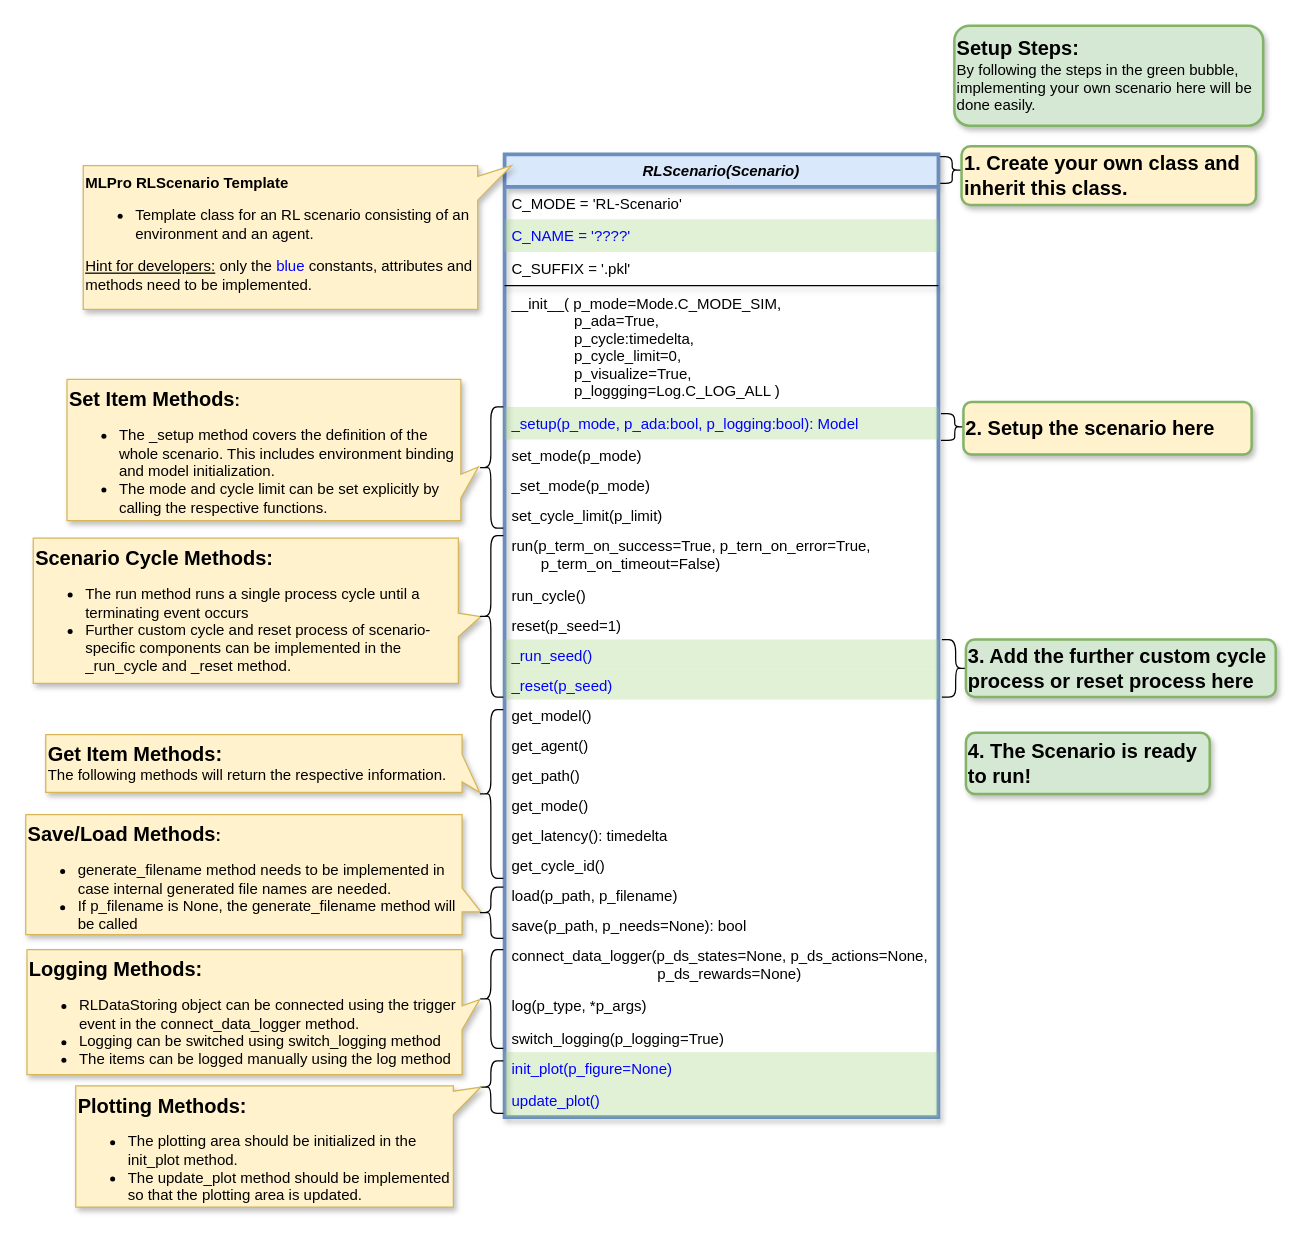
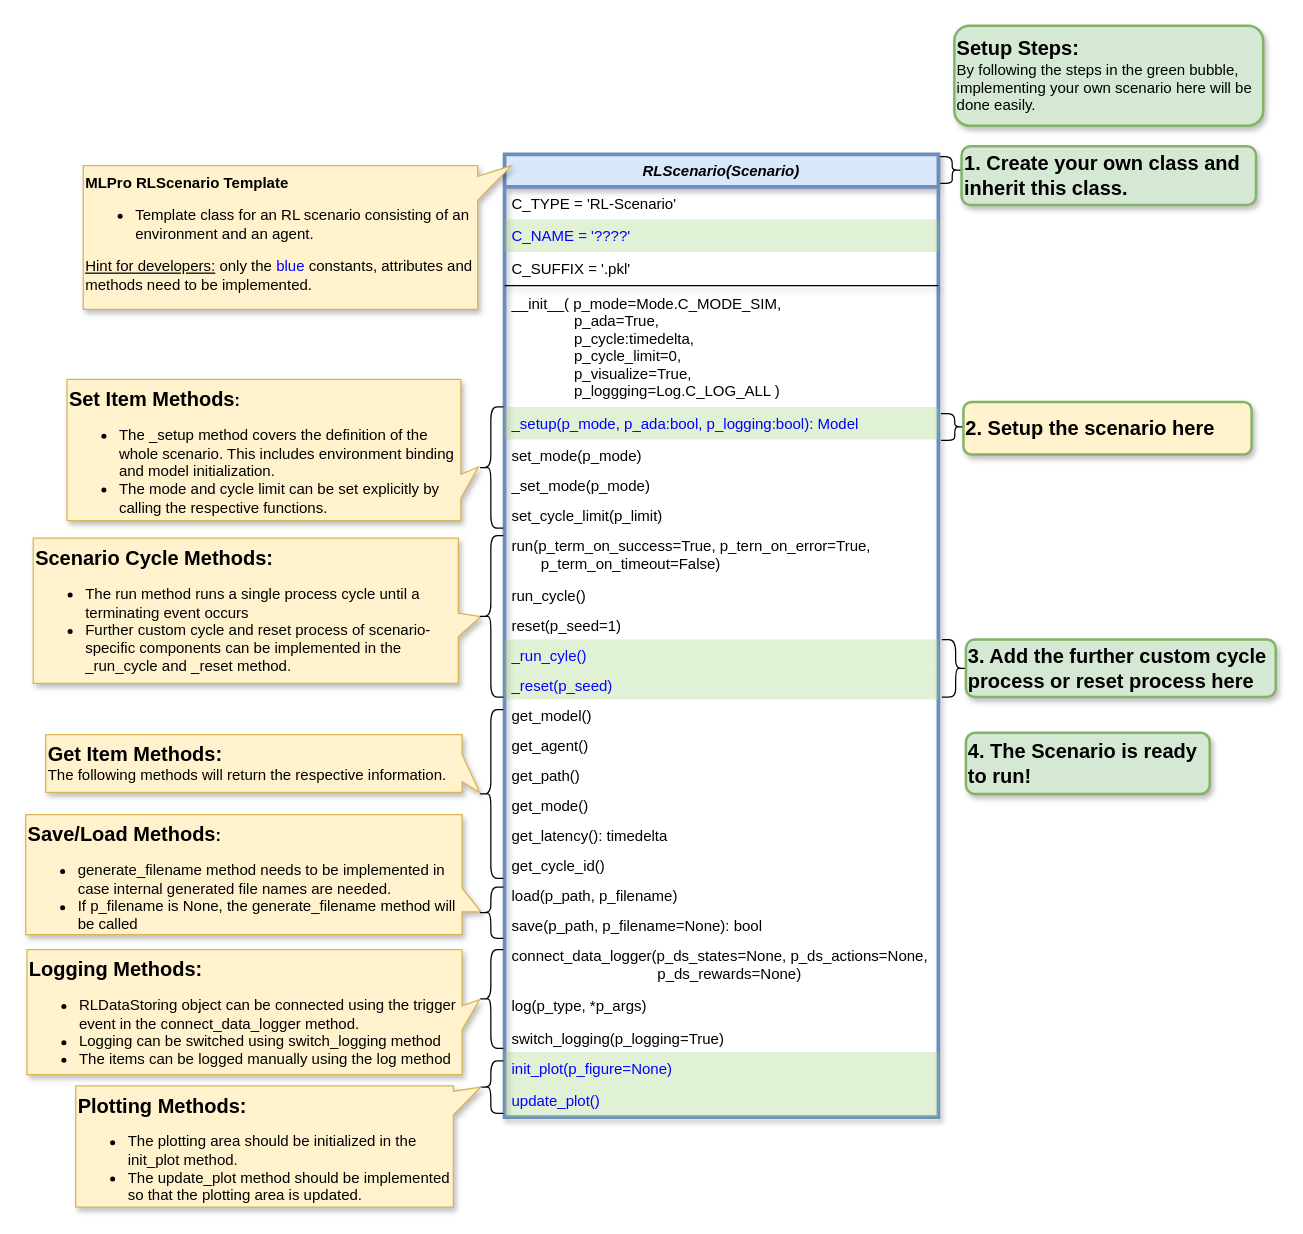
  <mxCell id="0" />
  <mxCell id="1" parent="0" />
  <mxCell id="2" value="" style="shape=curlyBracket;whiteSpace=wrap;html=1;rounded=1;flipH=1;size=0.449;rotation=0;" parent="1" vertex="1"><mxGeometry x="750" y="124.75" width="20" height="21.5" as="geometry" /></mxCell>
  <mxCell id="3" value="" style="shape=curlyBracket;whiteSpace=wrap;html=1;rounded=1;flipH=1;size=0.449;rotation=0;" parent="1" vertex="1"><mxGeometry x="752" y="330.25" width="20" height="21.5" as="geometry" /></mxCell>
  <mxCell id="4" value="" style="shape=curlyBracket;whiteSpace=wrap;html=1;rounded=1;flipH=1;size=0.449;rotation=0;" parent="1" vertex="1"><mxGeometry x="752.75" y="511" width="20" height="46" as="geometry" /></mxCell>
  <mxCell id="5" value="RLScenario(Scenario)" style="swimlane;fontStyle=3;align=center;verticalAlign=top;childLayout=stackLayout;horizontal=1;startSize=26;horizontalStack=0;resizeParent=1;resizeLast=0;collapsible=1;marginBottom=0;rounded=0;shadow=1;strokeWidth=3;fillColor=#dae8fc;strokeColor=#6c8ebf;" parent="1" vertex="1"><mxGeometry x="403" y="123" width="347" height="770" as="geometry"><mxRectangle x="720" y="280" width="160" height="26" as="alternateBounds" /></mxGeometry></mxCell>
- <mxCell id="6" value="C_MODE = 'RL-Scenario'" style="text;align=left;verticalAlign=top;spacingLeft=4;spacingRight=4;overflow=hidden;rotatable=0;points=[[0,0.5],[1,0.5]];portConstraint=eastwest;shadow=1;" parent="5" vertex="1"><mxGeometry y="26" width="347" height="26" as="geometry" /></mxCell>
+ <mxCell id="6" value="C_TYPE = 'RL-Scenario'" style="text;align=left;verticalAlign=top;spacingLeft=4;spacingRight=4;overflow=hidden;rotatable=0;points=[[0,0.5],[1,0.5]];portConstraint=eastwest;shadow=1;" parent="5" vertex="1"><mxGeometry y="26" width="347" height="26" as="geometry" /></mxCell>
  <mxCell id="7" value="C_NAME = '????'&#10;" style="text;align=left;verticalAlign=top;spacingLeft=4;spacingRight=4;overflow=hidden;rotatable=0;points=[[0,0.5],[1,0.5]];portConstraint=eastwest;shadow=0;fillColor=#97D077;opacity=30;strokeColor=none;fontColor=#0000FF;" parent="5" vertex="1"><mxGeometry y="52" width="347" height="26" as="geometry" /></mxCell>
  <mxCell id="8" value="C_SUFFIX = '.pkl'" style="text;align=left;verticalAlign=top;spacingLeft=4;spacingRight=4;overflow=hidden;rotatable=0;points=[[0,0.5],[1,0.5]];portConstraint=eastwest;shadow=1;" parent="5" vertex="1"><mxGeometry y="78" width="347" height="26" as="geometry" /></mxCell>
  <mxCell id="9" value="" style="line;html=1;strokeWidth=1;align=left;verticalAlign=middle;spacingTop=-1;spacingLeft=3;spacingRight=3;rotatable=0;labelPosition=right;points=[];portConstraint=eastwest;shadow=1;" parent="5" vertex="1"><mxGeometry y="104" width="347" height="2" as="geometry" /></mxCell>
  <mxCell id="10" value="__init__( p_mode=Mode.C_MODE_SIM, &#10;               p_ada=True,&#10;               p_cycle:timedelta,&#10;               p_cycle_limit=0,&#10;               p_visualize=True,&#10;               p_loggging=Log.C_LOG_ALL )" style="text;align=left;verticalAlign=top;spacingLeft=4;spacingRight=4;overflow=hidden;rotatable=0;points=[[0,0.5],[1,0.5]];portConstraint=eastwest;shadow=1;" parent="5" vertex="1"><mxGeometry y="106" width="347" height="96" as="geometry" /></mxCell>
  <mxCell id="11" value="_setup(p_mode, p_ada:bool, p_logging:bool): Model" style="text;align=left;verticalAlign=top;spacingLeft=4;spacingRight=4;overflow=hidden;rotatable=0;points=[[0,0.5],[1,0.5]];portConstraint=eastwest;fontColor=#0000FF;shadow=0;fillColor=#97D077;opacity=30;" parent="5" vertex="1"><mxGeometry y="202" width="347" height="26" as="geometry" /></mxCell>
  <mxCell id="12" value="set_mode(p_mode)" style="text;align=left;verticalAlign=top;spacingLeft=4;spacingRight=4;overflow=hidden;rotatable=0;points=[[0,0.5],[1,0.5]];portConstraint=eastwest;shadow=1;" parent="5" vertex="1"><mxGeometry y="228" width="347" height="24" as="geometry" /></mxCell>
  <mxCell id="13" value="_set_mode(p_mode)" style="text;align=left;verticalAlign=top;spacingLeft=4;spacingRight=4;overflow=hidden;rotatable=0;points=[[0,0.5],[1,0.5]];portConstraint=eastwest;shadow=1;" parent="5" vertex="1"><mxGeometry y="252" width="347" height="24" as="geometry" /></mxCell>
  <mxCell id="14" value="set_cycle_limit(p_limit)" style="text;align=left;verticalAlign=top;spacingLeft=4;spacingRight=4;overflow=hidden;rotatable=0;points=[[0,0.5],[1,0.5]];portConstraint=eastwest;shadow=1;" parent="5" vertex="1"><mxGeometry y="276" width="347" height="24" as="geometry" /></mxCell>
  <mxCell id="15" value="run(p_term_on_success=True, p_tern_on_error=True, &#10;       p_term_on_timeout=False)" style="text;align=left;verticalAlign=top;spacingLeft=4;spacingRight=4;overflow=hidden;rotatable=0;points=[[0,0.5],[1,0.5]];portConstraint=eastwest;shadow=1;" parent="5" vertex="1"><mxGeometry y="300" width="347" height="40" as="geometry" /></mxCell>
  <mxCell id="16" value="run_cycle()" style="text;align=left;verticalAlign=top;spacingLeft=4;spacingRight=4;overflow=hidden;rotatable=0;points=[[0,0.5],[1,0.5]];portConstraint=eastwest;shadow=1;" parent="5" vertex="1"><mxGeometry y="340" width="347" height="24" as="geometry" /></mxCell>
  <mxCell id="17" value="reset(p_seed=1)" style="text;align=left;verticalAlign=top;spacingLeft=4;spacingRight=4;overflow=hidden;rotatable=0;points=[[0,0.5],[1,0.5]];portConstraint=eastwest;shadow=1;" parent="5" vertex="1"><mxGeometry y="364" width="347" height="24" as="geometry" /></mxCell>
- <mxCell id="18" value="_run_seed()" style="text;align=left;verticalAlign=top;spacingLeft=4;spacingRight=4;overflow=hidden;rotatable=0;points=[[0,0.5],[1,0.5]];portConstraint=eastwest;shadow=0;fontColor=#0000FF;fillColor=#97D077;opacity=30;" parent="5" vertex="1"><mxGeometry y="388" width="347" height="24" as="geometry" /></mxCell>
+ <mxCell id="18" value="_run_cyle()" style="text;align=left;verticalAlign=top;spacingLeft=4;spacingRight=4;overflow=hidden;rotatable=0;points=[[0,0.5],[1,0.5]];portConstraint=eastwest;shadow=0;fontColor=#0000FF;fillColor=#97D077;opacity=30;" parent="5" vertex="1"><mxGeometry y="388" width="347" height="24" as="geometry" /></mxCell>
  <mxCell id="19" value="_reset(p_seed)" style="text;align=left;verticalAlign=top;spacingLeft=4;spacingRight=4;overflow=hidden;rotatable=0;points=[[0,0.5],[1,0.5]];portConstraint=eastwest;shadow=0;fontColor=#0000FF;fillColor=#97D077;opacity=30;" parent="5" vertex="1"><mxGeometry y="412" width="347" height="24" as="geometry" /></mxCell>
  <mxCell id="20" value="get_model()" style="text;align=left;verticalAlign=top;spacingLeft=4;spacingRight=4;overflow=hidden;rotatable=0;points=[[0,0.5],[1,0.5]];portConstraint=eastwest;shadow=1;" parent="5" vertex="1"><mxGeometry y="436" width="347" height="24" as="geometry" /></mxCell>
  <mxCell id="21" value="get_agent()" style="text;align=left;verticalAlign=top;spacingLeft=4;spacingRight=4;overflow=hidden;rotatable=0;points=[[0,0.5],[1,0.5]];portConstraint=eastwest;shadow=1;" parent="5" vertex="1"><mxGeometry y="460" width="347" height="24" as="geometry" /></mxCell>
  <mxCell id="22" value="get_path()" style="text;align=left;verticalAlign=top;spacingLeft=4;spacingRight=4;overflow=hidden;rotatable=0;points=[[0,0.5],[1,0.5]];portConstraint=eastwest;shadow=1;" parent="5" vertex="1"><mxGeometry y="484" width="347" height="24" as="geometry" /></mxCell>
  <mxCell id="23" value="get_mode()" style="text;align=left;verticalAlign=top;spacingLeft=4;spacingRight=4;overflow=hidden;rotatable=0;points=[[0,0.5],[1,0.5]];portConstraint=eastwest;shadow=1;" parent="5" vertex="1"><mxGeometry y="508" width="347" height="24" as="geometry" /></mxCell>
  <mxCell id="24" value="get_latency(): timedelta" style="text;align=left;verticalAlign=top;spacingLeft=4;spacingRight=4;overflow=hidden;rotatable=0;points=[[0,0.5],[1,0.5]];portConstraint=eastwest;shadow=1;" parent="5" vertex="1"><mxGeometry y="532" width="347" height="24" as="geometry" /></mxCell>
  <mxCell id="25" value="get_cycle_id()" style="text;align=left;verticalAlign=top;spacingLeft=4;spacingRight=4;overflow=hidden;rotatable=0;points=[[0,0.5],[1,0.5]];portConstraint=eastwest;shadow=1;" parent="5" vertex="1"><mxGeometry y="556" width="347" height="24" as="geometry" /></mxCell>
  <mxCell id="26" value="load(p_path, p_filename)" style="text;align=left;verticalAlign=top;spacingLeft=4;spacingRight=4;overflow=hidden;rotatable=0;points=[[0,0.5],[1,0.5]];portConstraint=eastwest;shadow=1;" parent="5" vertex="1"><mxGeometry y="580" width="347" height="24" as="geometry" /></mxCell>
- <mxCell id="27" value="save(p_path, p_needs=None): bool" style="text;align=left;verticalAlign=top;spacingLeft=4;spacingRight=4;overflow=hidden;rotatable=0;points=[[0,0.5],[1,0.5]];portConstraint=eastwest;shadow=1;" parent="5" vertex="1"><mxGeometry y="604" width="347" height="24" as="geometry" /></mxCell>
+ <mxCell id="27" value="save(p_path, p_filename=None): bool" style="text;align=left;verticalAlign=top;spacingLeft=4;spacingRight=4;overflow=hidden;rotatable=0;points=[[0,0.5],[1,0.5]];portConstraint=eastwest;shadow=1;" parent="5" vertex="1"><mxGeometry y="604" width="347" height="24" as="geometry" /></mxCell>
  <mxCell id="28" value="connect_data_logger(p_ds_states=None, p_ds_actions=None, &#10;                                   p_ds_rewards=None)" style="text;align=left;verticalAlign=top;spacingLeft=4;spacingRight=4;overflow=hidden;rotatable=0;points=[[0,0.5],[1,0.5]];portConstraint=eastwest;shadow=1;" parent="5" vertex="1"><mxGeometry y="628" width="347" height="40" as="geometry" /></mxCell>
  <mxCell id="29" value="log(p_type, *p_args)" style="text;align=left;verticalAlign=top;spacingLeft=4;spacingRight=4;overflow=hidden;rotatable=0;points=[[0,0.5],[1,0.5]];portConstraint=eastwest;shadow=1;" parent="5" vertex="1"><mxGeometry y="668" width="347" height="26" as="geometry" /></mxCell>
  <mxCell id="30" value="switch_logging(p_logging=True)" style="text;align=left;verticalAlign=top;spacingLeft=4;spacingRight=4;overflow=hidden;rotatable=0;points=[[0,0.5],[1,0.5]];portConstraint=eastwest;shadow=1;" parent="5" vertex="1"><mxGeometry y="694" width="347" height="24" as="geometry" /></mxCell>
  <mxCell id="31" value="init_plot(p_figure=None)" style="text;align=left;verticalAlign=top;spacingLeft=4;spacingRight=4;overflow=hidden;rotatable=0;points=[[0,0.5],[1,0.5]];portConstraint=eastwest;fontColor=#0000FF;shadow=0;fillColor=#97D077;opacity=30;" parent="5" vertex="1"><mxGeometry y="718" width="347" height="26" as="geometry" /></mxCell>
  <mxCell id="32" value="update_plot()" style="text;align=left;verticalAlign=top;spacingLeft=4;spacingRight=4;overflow=hidden;rotatable=0;points=[[0,0.5],[1,0.5]];portConstraint=eastwest;fontColor=#0000FF;shadow=0;fillColor=#97D077;opacity=30;" parent="5" vertex="1"><mxGeometry y="744" width="347" height="26" as="geometry" /></mxCell>
  <mxCell id="33" value="&lt;b&gt;MLPro RLScenario Template&lt;br&gt;&lt;/b&gt;&lt;ul&gt;&lt;li&gt;&lt;span&gt;Template class for an RL scenario consisting of an environment and an agent.&amp;nbsp;&lt;/span&gt;&lt;br&gt;&lt;/li&gt;&lt;/ul&gt;&lt;div&gt;&lt;u&gt;Hint for developers:&lt;/u&gt; only the &lt;font color=&quot;#0000ff&quot;&gt;blue&lt;/font&gt; constants, attributes and methods need to be implemented.&lt;/div&gt;&lt;div&gt;&lt;br&gt;&lt;/div&gt;" style="shape=callout;whiteSpace=wrap;html=1;perimeter=calloutPerimeter;shadow=1;fillColor=#fff2cc;strokeColor=#d6b656;align=left;verticalAlign=top;base=19;size=27;position=0.76;position2=1;direction=north;" parent="1" vertex="1"><mxGeometry x="66" y="132" width="342.5" height="115" as="geometry" /></mxCell>
  <mxCell id="34" value="&lt;b&gt;&lt;font style=&quot;font-size: 16px&quot;&gt;Set Item Methods&lt;/font&gt;&lt;span style=&quot;font-size: 13px&quot;&gt;:&lt;/span&gt;&lt;/b&gt;&lt;br&gt;&lt;ul&gt;&lt;li&gt;The _setup method covers the definition of the whole scenario. This includes environment binding and model initialization.&lt;/li&gt;&lt;li&gt;The mode and cycle limit can be set explicitly by calling the respective functions.&amp;nbsp;&lt;/li&gt;&lt;/ul&gt;" style="shape=callout;whiteSpace=wrap;html=1;perimeter=calloutPerimeter;shadow=1;fillColor=#fff2cc;strokeColor=#d6b656;align=left;verticalAlign=top;base=19;size=14;position=0.16;position2=0.38;direction=north;" parent="1" vertex="1"><mxGeometry x="53" y="303" width="329" height="113" as="geometry" /></mxCell>
  <mxCell id="35" value="&lt;b&gt;&lt;font style=&quot;font-size: 16px&quot;&gt;Save/Load Methods&lt;/font&gt;&lt;span style=&quot;font-size: 13px&quot;&gt;:&lt;/span&gt;&lt;/b&gt;&lt;br&gt;&lt;ul&gt;&lt;li&gt;generate_filename method needs to be implemented in case internal generated file names are needed.&lt;/li&gt;&lt;li&gt;If p_filename is None, the generate_filename method will be called&amp;nbsp;&lt;/li&gt;&lt;/ul&gt;" style="shape=callout;whiteSpace=wrap;html=1;perimeter=calloutPerimeter;shadow=1;fillColor=#fff2cc;strokeColor=#d6b656;align=left;verticalAlign=top;base=19;size=15;position=0.19;position2=0.19;direction=north;" parent="1" vertex="1"><mxGeometry x="20" y="651" width="364" height="96" as="geometry" /></mxCell>
  <mxCell id="36" value="&lt;b&gt;&lt;font style=&quot;font-size: 16px&quot;&gt;Get Item Methods:&lt;/font&gt;&lt;br&gt;&lt;/b&gt;The following methods will return the respective information." style="shape=callout;whiteSpace=wrap;html=1;perimeter=calloutPerimeter;shadow=1;fillColor=#fff2cc;strokeColor=#d6b656;align=left;verticalAlign=top;base=22;size=14;position=0.18;position2=0;direction=north;" parent="1" vertex="1"><mxGeometry x="36" y="587" width="347" height="46.25" as="geometry" /></mxCell>
  <mxCell id="37" value="&lt;b&gt;&lt;font style=&quot;font-size: 16px&quot;&gt;Scenario Cycle Methods:&lt;/font&gt;&lt;/b&gt;&lt;br&gt;&lt;ul&gt;&lt;li&gt;&lt;span&gt;The run method runs a single process cycle until a terminating event occurs&lt;/span&gt;&lt;/li&gt;&lt;li&gt;&lt;span&gt;Further custom cycle and reset process of scenario-specific components can be implemented in the _run_cycle and _reset method.&lt;/span&gt;&lt;br&gt;&lt;/li&gt;&lt;/ul&gt;" style="shape=callout;whiteSpace=wrap;html=1;perimeter=calloutPerimeter;shadow=1;fillColor=#fff2cc;strokeColor=#d6b656;align=left;verticalAlign=top;base=19;size=18;position=0.32;position2=0.46;direction=north;" parent="1" vertex="1"><mxGeometry x="26" y="430" width="358" height="116" as="geometry" /></mxCell>
  <mxCell id="38" value="" style="shape=curlyBracket;whiteSpace=wrap;html=1;rounded=1;" parent="1" vertex="1"><mxGeometry x="382" y="325" width="20" height="97" as="geometry" /></mxCell>
  <mxCell id="39" value="" style="shape=curlyBracket;whiteSpace=wrap;html=1;rounded=1;" parent="1" vertex="1"><mxGeometry x="382" y="428" width="20" height="129" as="geometry" /></mxCell>
  <mxCell id="40" value="" style="shape=curlyBracket;whiteSpace=wrap;html=1;rounded=1;" parent="1" vertex="1"><mxGeometry x="382" y="567" width="20" height="135" as="geometry" /></mxCell>
  <mxCell id="41" value="" style="shape=curlyBracket;whiteSpace=wrap;html=1;rounded=1;" parent="1" vertex="1"><mxGeometry x="382" y="709" width="20" height="41" as="geometry" /></mxCell>
  <mxCell id="42" value="" style="shape=curlyBracket;whiteSpace=wrap;html=1;rounded=1;" parent="1" vertex="1"><mxGeometry x="382" y="759" width="20" height="79" as="geometry" /></mxCell>
  <mxCell id="43" value="" style="shape=curlyBracket;whiteSpace=wrap;html=1;rounded=1;" parent="1" vertex="1"><mxGeometry x="382" y="848" width="20" height="42" as="geometry" /></mxCell>
  <mxCell id="44" value="&lt;b&gt;&lt;font style=&quot;font-size: 16px&quot;&gt;Logging Methods:&lt;/font&gt;&lt;/b&gt;&lt;br&gt;&lt;ul&gt;&lt;li&gt;RLDataStoring object can be connected using the trigger event in the connect_data_logger method.&amp;nbsp;&lt;/li&gt;&lt;li&gt;Logging can be switched using switch_logging method&lt;/li&gt;&lt;li&gt;The items can be logged manually using the log method&lt;/li&gt;&lt;/ul&gt;" style="shape=callout;whiteSpace=wrap;html=1;perimeter=calloutPerimeter;shadow=1;fillColor=#fff2cc;strokeColor=#d6b656;align=left;verticalAlign=top;base=19;size=14;position=0.36;position2=0.6;direction=north;" parent="1" vertex="1"><mxGeometry x="21" y="759" width="362" height="100" as="geometry" /></mxCell>
  <mxCell id="45" value="&lt;b&gt;&lt;font style=&quot;font-size: 16px&quot;&gt;Plotting Methods:&lt;/font&gt;&lt;/b&gt;&lt;br&gt;&lt;ul&gt;&lt;li&gt;The plotting area should be initialized in the init_plot method.&lt;/li&gt;&lt;li&gt;The update_plot method should be implemented so that the plotting area is updated.&lt;/li&gt;&lt;/ul&gt;" style="shape=callout;whiteSpace=wrap;html=1;perimeter=calloutPerimeter;shadow=1;fillColor=#fff2cc;strokeColor=#d6b656;align=left;verticalAlign=top;base=19;size=22;position=0.76;position2=0.99;direction=north;" parent="1" vertex="1"><mxGeometry x="60" y="868" width="324" height="97" as="geometry" /></mxCell>
  <mxCell id="46" value="&lt;b&gt;&lt;font style=&quot;font-size: 16px&quot;&gt;2. Setup the scenario here&lt;/font&gt;&lt;/b&gt;" style="rounded=1;whiteSpace=wrap;html=1;strokeColor=#82b366;strokeWidth=2;align=left;fillColor=#fff2cc;shadow=1;" parent="1" vertex="1"><mxGeometry x="770" y="321" width="230.5" height="42" as="geometry" /></mxCell>
  <mxCell id="47" value="&lt;b&gt;&lt;font style=&quot;font-size: 16px&quot;&gt;3. Add the further custom cycle process or reset process here&lt;/font&gt;&lt;/b&gt;" style="rounded=1;whiteSpace=wrap;html=1;strokeColor=#82b366;strokeWidth=2;align=left;fillColor=#d5e8d4;shadow=1;" parent="1" vertex="1"><mxGeometry x="772" y="511" width="247.75" height="46" as="geometry" /></mxCell>
  <mxCell id="48" value="&lt;b&gt;&lt;font style=&quot;font-size: 16px&quot;&gt;4. The Scenario is ready to run!&lt;/font&gt;&lt;/b&gt;" style="rounded=1;whiteSpace=wrap;html=1;strokeColor=#82b366;strokeWidth=2;align=left;fillColor=#d5e8d4;shadow=1;" parent="1" vertex="1"><mxGeometry x="772" y="585.63" width="195" height="49" as="geometry" /></mxCell>
- <mxCell id="49" value="&lt;b style=&quot;&quot;&gt;&lt;font style=&quot;font-size: 16px&quot;&gt;1. Create your own class and inherit this class.&lt;/font&gt;&lt;/b&gt;" style="rounded=1;whiteSpace=wrap;html=1;strokeColor=#82b366;strokeWidth=2;align=left;fillColor=#fff2cc;shadow=1;" parent="1" vertex="1"><mxGeometry x="768.5" y="116.5" width="235.5" height="47" as="geometry" /></mxCell>
+ <mxCell id="49" value="&lt;b style=&quot;&quot;&gt;&lt;font style=&quot;font-size: 16px&quot;&gt;1. Create your own class and inherit this class.&lt;/font&gt;&lt;/b&gt;" style="rounded=1;whiteSpace=wrap;html=1;strokeColor=#82b366;strokeWidth=2;align=left;fillColor=#d5e8d4;shadow=1;" parent="1" vertex="1"><mxGeometry x="768.5" y="116.5" width="235.5" height="47" as="geometry" /></mxCell>
  <mxCell id="50" value="&lt;b&gt;&lt;font style=&quot;font-size: 16px&quot;&gt;Setup Steps:&lt;/font&gt;&lt;/b&gt;&lt;br&gt;&lt;span&gt;By following the steps in the green bubble, implementing your own scenario here will be done easily.&lt;/span&gt;" style="rounded=1;whiteSpace=wrap;html=1;strokeColor=#82b366;strokeWidth=2;align=left;fillColor=#d5e8d4;shadow=1;glass=0;sketch=0;" parent="1" vertex="1"><mxGeometry x="762.75" y="20" width="247" height="80" as="geometry" /></mxCell>
